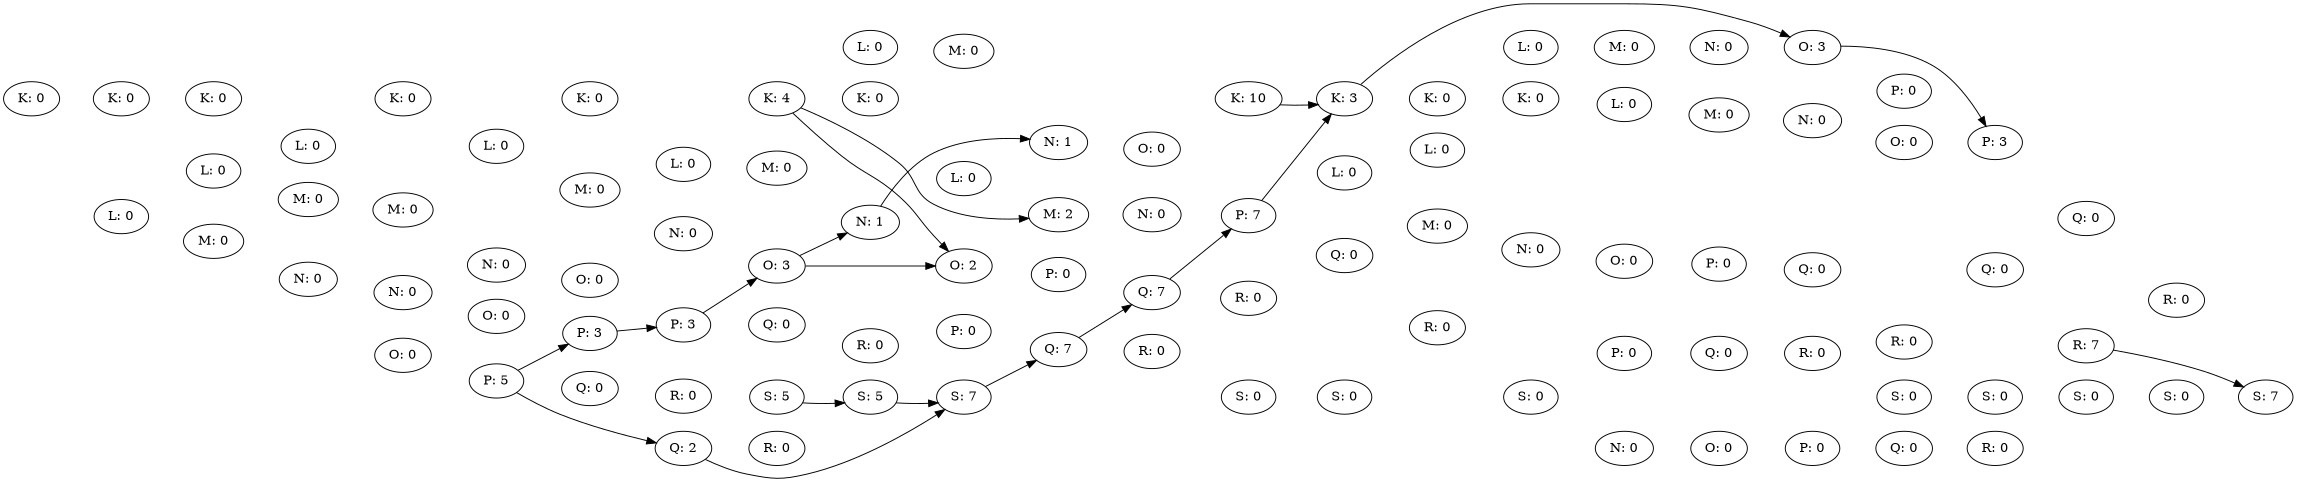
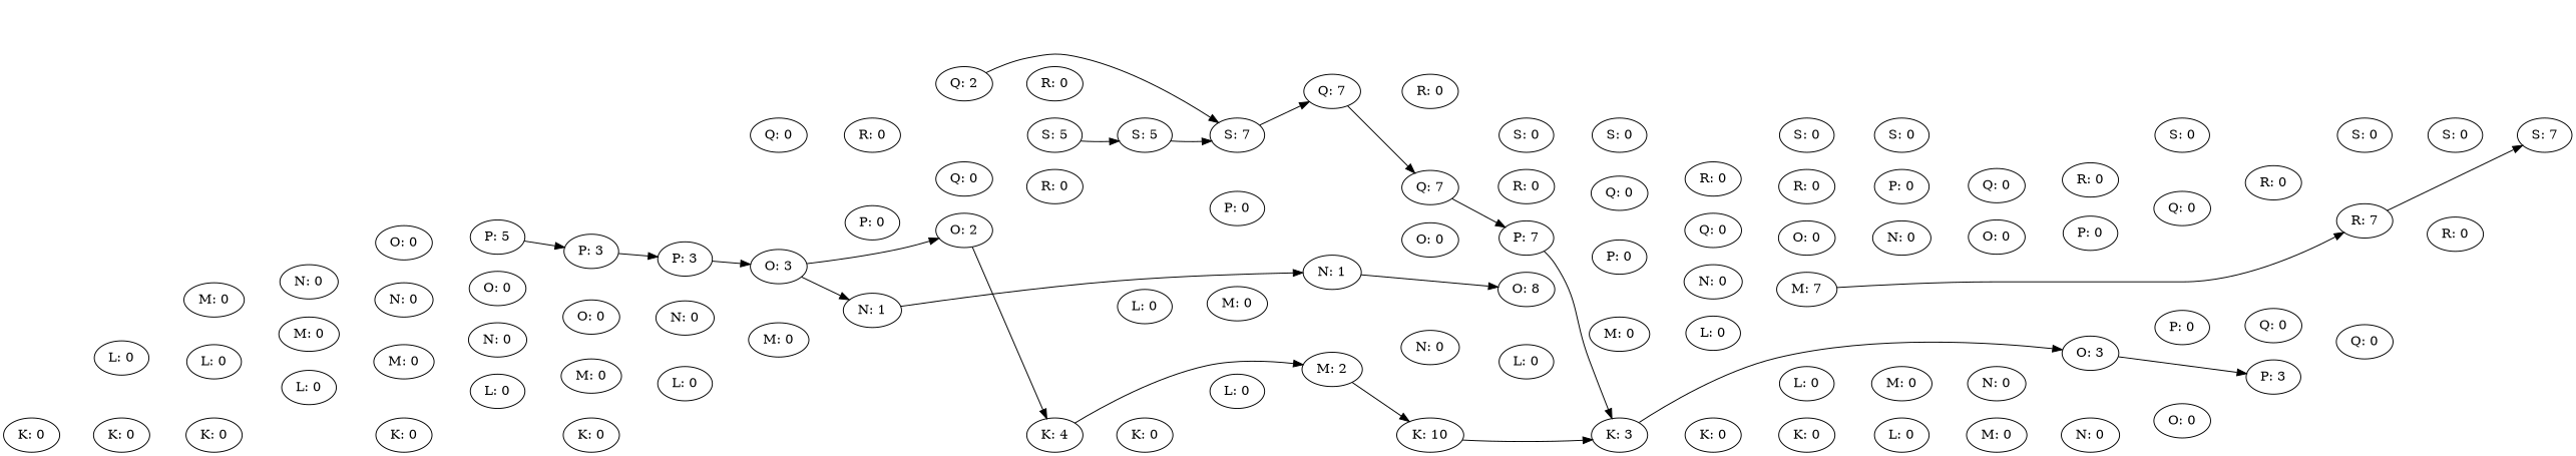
  digraph {
    rank=same
    rankdir=LR
    edge [style=invis]
    n1 [label="K: 0"]
    n2 [label="L: 0"]
    n3 [label="K: 0"]
    n4 [label="M: 0"]
    n5 [label="L: 0"]
    n6 [label="K: 0"]
    n7 [label="N: 0"]
    n8 [label="O: 0"]
    n9 [label="P: 5"]
    n10 [label="Q: 0"]
    n11 [label="P: 3"]
    n12 [label="Q: 2"]
    n13 [label="R: 0"]
    n14 [label="P: 3"]
    n15 [label="R: 0"]
    n16 [label="S: 7"]
    n17 [label="S: 5"]
    n18 [label="S: 5"]
    n19 [label="M: 0"]
    n20 [label="L: 0"]
    n21 [label="K: 0"]
    n22 [label="N: 0"]
    n23 [label="O: 0"]
    n24 [label="Q: 0"]
    n25 [label="O: 3"]
    n26 [label="Q: 7"]
    n27 [label="S: 0"]
    n28 [label="M: 0"]
    n29 [label="L: 0"]
    n30 [label="K: 0"]
    n31 [label="N: 0"]
    n32 [label="O: 0"]
    n33 [label="R: 0"]
    n34 [label="P: 0"]
    n35 [label="N: 1"]
    n36 [label="O: 2"]
    n37 [label="R: 0"]
    n38 [label="Q: 7"]
    n39 [label="S: 0"]
    n40 [label="M: 0"]
    n41 [label="L: 0"]
    n42 [label="K: 4"]
    n43 [label="N: 0"]
    n44 [label="N: 1"]
    n45 [label="P: 0"]
    n46 [label="R: 0"]
    n47 [label="P: 7"]
    n48 [label="S: 0"]
    n49 [label="M: 0"]
    n50 [label="L: 0"]
    n51 [label="K: 0"]
    n52 [label="M: 2"]
    n53 [label="O: 0"]
+   n54 [label="O: 8"]
    n55 [label="Q: 0"]
    n56 [label="K: 3"]
    n57 [label="S: 0"]
    n58 [label="M: 0"]
    n59 [label="L: 0"]
    n60 [label="K: 10"]
    n61 [label="N: 0"]
    n62 [label="P: 0"]
    n63 [label="R: 0"]
    n64 [label="S: 0"]
    n65 [label="L: 0"]
    n66 [label="Q: 0"]
    n67 [label="R: 0"]
    n68 [label="S: 0"]
    n69 [label="M: 0"]
    n70 [label="L: 0"]
    n71 [label="K: 0"]
    n72 [label="O: 3"]
+   n73 [label="M: 7"]
    n74 [label="N: 0"]
    n75 [label="R: 7"]
    n76 [label="N: 0"]
    n77 [label="O: 0"]
    n78 [label="P: 0"]
    n79 [label="Q: 0"]
    n80 [label="R: 0"]
    n81 [label="S: 0"]
    n82 [label="L: 0"]
    n83 [label="K: 0"]
    n84 [label="P: 0"]
    n85 [label="P: 3"]
    n86 [label="O: 0"]
    n87 [label="S: 7"]
    n88 [label="P: 0"]
    n89 [label="Q: 0"]
    n90 [label="R: 0"]
    n91 [label="M: 0"]
    n92 [label="L: 0"]
    n93 [label="N: 0"]
    n94 [label="Q: 0"]
    n95 [label="Q: 0"]
    n96 [label="M: 0"]
    n97 [label="N: 0"]
    n98 [label="O: 0"]
    n99 [label="R: 0"]
    n1 -> n2
    n1 -> n3 [weight=1000]
    n2 -> n4
    n3 -> n5
    n3 -> n6 [weight=1000]
    n4 -> n7
    n5 -> n19
    n6 -> n20
    n6 -> n21 [weight=1000]
    n7 -> n8
    n8 -> n9
    n9 -> n10
    n9 -> n11 [style=""]
-   n9 -> n12 [style=""]
    n10 -> n13
    n11 -> n12
    n11 -> n14 [style=""]
    n12 -> n15
    n12 -> n16 [style=""]
    n13 -> n17
    n14 -> n24
    n14 -> n25 [style=""]
    n15 -> n18
    n16 -> n26 [style=""]
    n16 -> n27 [weight=1000]
    n17 -> n18 [style=""]
    n17 -> n18 [weight=1000]
    n18 -> n16 [style=""]
    n18 -> n16 [weight=1000]
    n19 -> n22
    n20 -> n28
    n21 -> n29
    n21 -> n30 [weight=1000]
    n22 -> n23
    n23 -> n11
    n24 -> n33
    n25 -> n34
    n25 -> n35 [style=""]
    n25 -> n36 [style=""]
    n26 -> n37
    n26 -> n38 [style=""]
    n27 -> n39 [weight=1000]
    n28 -> n31
    n29 -> n40
    n30 -> n41
    n30 -> n42 [weight=1000]
    n31 -> n32
    n32 -> n14
    n33 -> n16
    n34 -> n26
    n35 -> n36
    n35 -> n44 [style=""]
-   n42 -> n36 [style=""]
+   n36 -> n42 [style=""]
    n36 -> n45
    n37 -> n27
    n38 -> n46
    n38 -> n47 [style=""]
    n39 -> n48 [weight=1000]
    n40 -> n43
    n41 -> n49
    n42 -> n50
    n42 -> n51 [weight=1000]
    n42 -> n52 [style=""]
    n43 -> n25
    n44 -> n53
+   n44 -> n54 [style=""]
    n45 -> n38
    n46 -> n39
    n47 -> n55
    n47 -> n56 [style=""]
    n48 -> n57 [weight=1000]
    n49 -> n35
    n50 -> n58
    n51 -> n59
    n51 -> n60 [weight=1000]
+   n52 -> n60 [style=""]
    n52 -> n61
    n53 -> n47
+   n54 -> n62
    n55 -> n63
    n56 -> n70
    n56 -> n71 [weight=1000]
    n56 -> n72 [style=""]
    n57 -> n64 [weight=1000]
    n58 -> n44
    n59 -> n52
    n60 -> n56 [style=""]
    n60 -> n56 [weight=1000]
    n60 -> n65
+   n61 -> n54
    n62 -> n66
    n63 -> n48
    n64 -> n68 [weight=1000]
    n65 -> n69
    n66 -> n67
    n67 -> n57
    n68 -> n81 [weight=1000]
    n69 -> n76
+   n70 -> n73
    n71 -> n82
    n71 -> n83 [weight=1000]
    n72 -> n84
    n72 -> n85 [style=""]
+   n73 -> n74
+   n73 -> n75 [style=""]
    n74 -> n86
    n75 -> n81
    n75 -> n87 [style=""]
    n76 -> n77
    n77 -> n78
    n78 -> n79
    n79 -> n80
    n80 -> n64
    n81 -> n87 [weight=1000]
    n82 -> n91
    n83 -> n92
    n84 -> n94
    n85 -> n95
    n86 -> n88
    n88 -> n89
    n89 -> n90
    n90 -> n68
    n91 -> n93
    n92 -> n96
    n93 -> n72
    n94 -> n75
    n95 -> n99
    n96 -> n97
    n97 -> n98
    n98 -> n85
    n99 -> n87
  }
